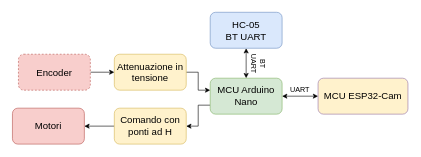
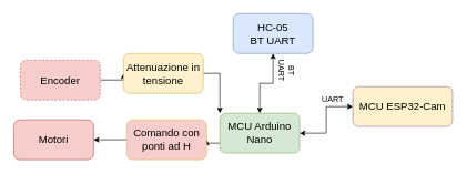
  <mxCell id="0" />
  <mxCell id="1" parent="0" />
  <mxCell id="2" style="edgeStyle=orthogonalEdgeStyle;rounded=0;orthogonalLoop=1;jettySize=auto;html=1;exitX=1;exitY=0.5;exitDx=0;exitDy=0;entryX=0;entryY=0.5;entryDx=0;entryDy=0;fontSize=16;" parent="1" source="3" target="5" edge="1"><mxGeometry relative="1" as="geometry" /></mxCell>
  <mxCell id="3" value="&lt;font style=&quot;font-size: 16px;&quot;&gt;Encoder&lt;/font&gt;" style="rounded=1;whiteSpace=wrap;html=1;fillColor=#f8cecc;strokeColor=#b85450;dashed=1;" parent="1" vertex="1"><mxGeometry x="30" y="90" width="120" height="60" as="geometry" /></mxCell>
  <mxCell id="4" style="edgeStyle=orthogonalEdgeStyle;rounded=0;orthogonalLoop=1;jettySize=auto;html=1;exitX=1;exitY=0.5;exitDx=0;exitDy=0;fontSize=16;" parent="1" source="5" target="9" edge="1"><mxGeometry relative="1" as="geometry"><Array as="points"><mxPoint x="330" y="120" /><mxPoint x="330" y="150" /></Array></mxGeometry></mxCell>
- <mxCell id="5" value="&lt;font style=&quot;font-size: 16px;&quot;&gt;Attenuazione in tensione&lt;/font&gt;" style="rounded=1;whiteSpace=wrap;html=1;fillColor=#fff2cc;strokeColor=#d6b656;" parent="1" vertex="1"><mxGeometry x="190" y="90" width="120" height="60" as="geometry" /></mxCell>
+ <mxCell id="5" value="&lt;font style=&quot;font-size: 16px;&quot;&gt;Attenuazione in tensione&lt;/font&gt;" style="rounded=1;whiteSpace=wrap;html=1;fillColor=#fff2cc;strokeColor=#d6b656;" parent="1" vertex="1"><mxGeometry x="185" y="80" width="120" height="60" as="geometry" /></mxCell>
  <mxCell id="6" style="edgeStyle=orthogonalEdgeStyle;rounded=0;orthogonalLoop=1;jettySize=auto;html=1;exitX=1;exitY=0.5;exitDx=0;exitDy=0;entryX=0;entryY=0.5;entryDx=0;entryDy=0;fontSize=16;startArrow=classic;startFill=1;" parent="1" source="9" target="10" edge="1"><mxGeometry relative="1" as="geometry" /></mxCell>
  <mxCell id="7" style="edgeStyle=orthogonalEdgeStyle;rounded=0;orthogonalLoop=1;jettySize=auto;html=1;exitX=0;exitY=0.75;exitDx=0;exitDy=0;entryX=1;entryY=0.5;entryDx=0;entryDy=0;startArrow=none;startFill=0;" edge="1" parent="1" source="9" target="13"><mxGeometry relative="1" as="geometry" /></mxCell>
  <mxCell id="8" style="edgeStyle=orthogonalEdgeStyle;rounded=0;orthogonalLoop=1;jettySize=auto;html=1;exitX=0.5;exitY=0;exitDx=0;exitDy=0;entryX=0.5;entryY=1;entryDx=0;entryDy=0;startArrow=classic;startFill=1;" edge="1" parent="1" source="9" target="15"><mxGeometry relative="1" as="geometry" /></mxCell>
- <mxCell id="9" value="&lt;span style=&quot;font-size: 16px;&quot;&gt;MCU Arduino Nano&lt;/span&gt;" style="rounded=1;whiteSpace=wrap;html=1;fillColor=#d5e8d4;strokeColor=#82b366;" parent="1" vertex="1"><mxGeometry x="350" y="130" width="120" height="60" as="geometry" /></mxCell>
+ <mxCell id="9" value="&lt;span style=&quot;font-size: 16px;&quot;&gt;MCU Arduino Nano&lt;/span&gt;" style="rounded=1;whiteSpace=wrap;html=1;fillColor=#d5e8d4;strokeColor=#82b366;" parent="1" vertex="1"><mxGeometry x="330" y="170" width="120" height="60" as="geometry" /></mxCell>
  <mxCell id="10" value="&lt;font style=&quot;font-size: 16px;&quot;&gt;MCU ESP32-Cam&lt;br&gt;&lt;/font&gt;" style="rounded=1;whiteSpace=wrap;html=1;fillColor=#fff2cc;strokeColor=#9673a6;" parent="1" vertex="1"><mxGeometry x="530" y="130" width="150" height="60" as="geometry" /></mxCell>
  <mxCell id="11" value="&lt;font style=&quot;font-size: 16px;&quot;&gt;Motori&lt;/font&gt;" style="rounded=1;whiteSpace=wrap;html=1;fillColor=#f8cecc;strokeColor=#b85450;" vertex="1" parent="1"><mxGeometry x="20" y="180" width="120" height="60" as="geometry" /></mxCell>
  <mxCell id="12" style="edgeStyle=orthogonalEdgeStyle;rounded=0;orthogonalLoop=1;jettySize=auto;html=1;exitX=0;exitY=0.5;exitDx=0;exitDy=0;entryX=1;entryY=0.5;entryDx=0;entryDy=0;startArrow=none;startFill=0;" edge="1" parent="1" source="13" target="11"><mxGeometry relative="1" as="geometry" /></mxCell>
- <mxCell id="13" value="&lt;font style=&quot;font-size: 16px;&quot;&gt;Comando con ponti ad H&lt;/font&gt;" style="rounded=1;whiteSpace=wrap;html=1;fillColor=#fff2cc;strokeColor=#d6b656;" vertex="1" parent="1"><mxGeometry x="190" y="180" width="120" height="60" as="geometry" /></mxCell>
+ <mxCell id="13" value="&lt;font style=&quot;font-size: 16px;&quot;&gt;Comando con ponti ad H&lt;/font&gt;" style="rounded=1;whiteSpace=wrap;html=1;fillColor=#f8cecc;strokeColor=#d6b656;" vertex="1" parent="1"><mxGeometry x="190" y="180" width="120" height="60" as="geometry" /></mxCell>
  <mxCell id="14" value="UART" style="text;html=1;strokeColor=none;fillColor=none;align=center;verticalAlign=middle;whiteSpace=wrap;rounded=0;" vertex="1" parent="1"><mxGeometry x="470" y="135" width="60" height="30" as="geometry" /></mxCell>
  <mxCell id="15" value="&lt;span style=&quot;font-size: 16px;&quot;&gt;HC-05&lt;br&gt;BT UART&lt;/span&gt;" style="rounded=1;whiteSpace=wrap;html=1;fillColor=#dae8fc;strokeColor=#6c8ebf;" vertex="1" parent="1"><mxGeometry x="350" y="20" width="120" height="60" as="geometry" /></mxCell>
  <mxCell id="16" value="BT&lt;br&gt;UART" style="text;html=1;strokeColor=none;fillColor=none;align=center;verticalAlign=middle;whiteSpace=wrap;rounded=0;rotation=90;" vertex="1" parent="1"><mxGeometry x="401" y="91" width="60" height="30" as="geometry" /></mxCell>
